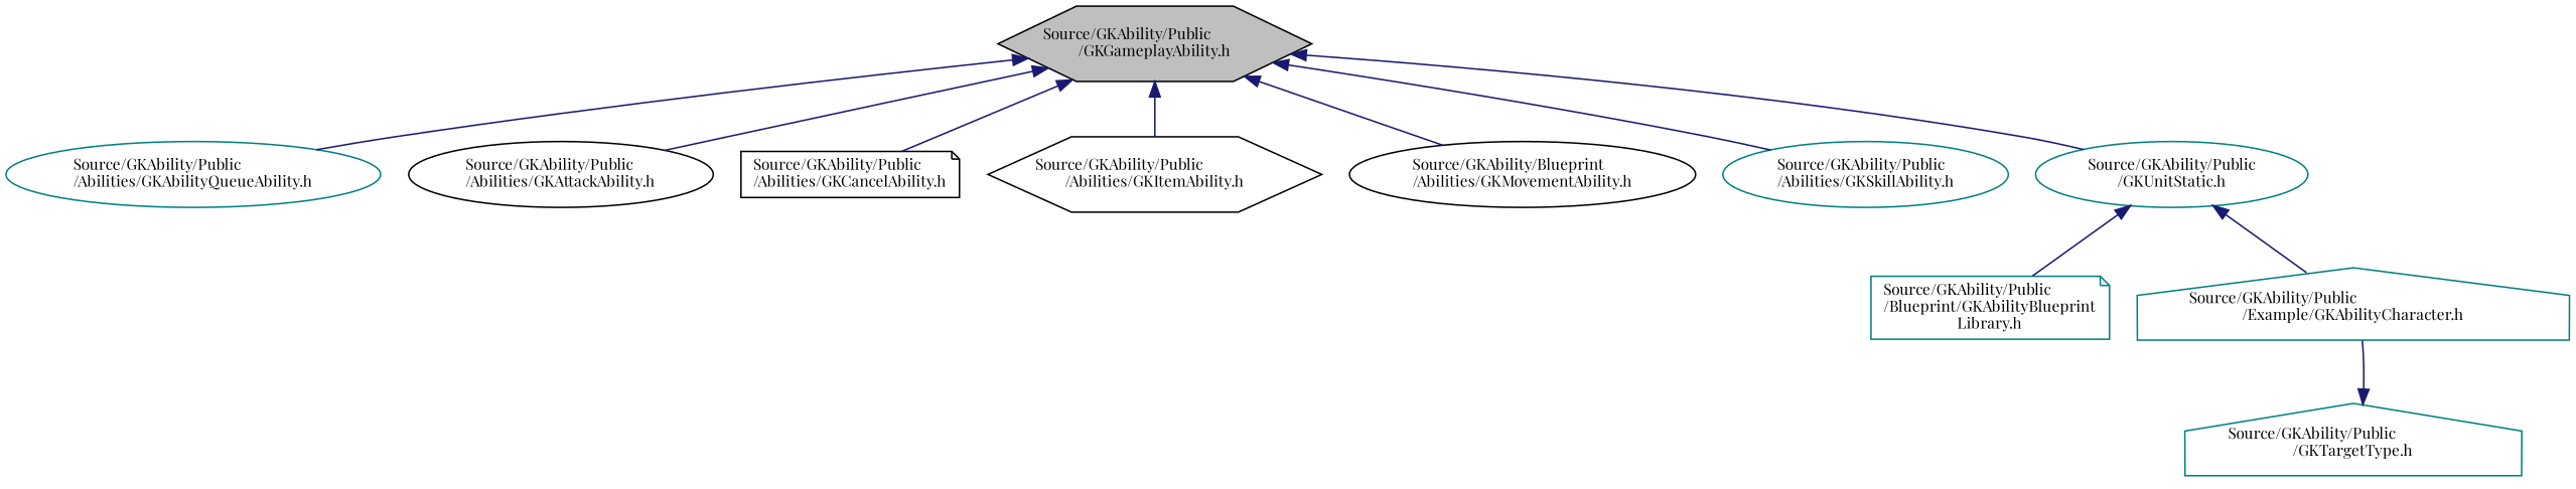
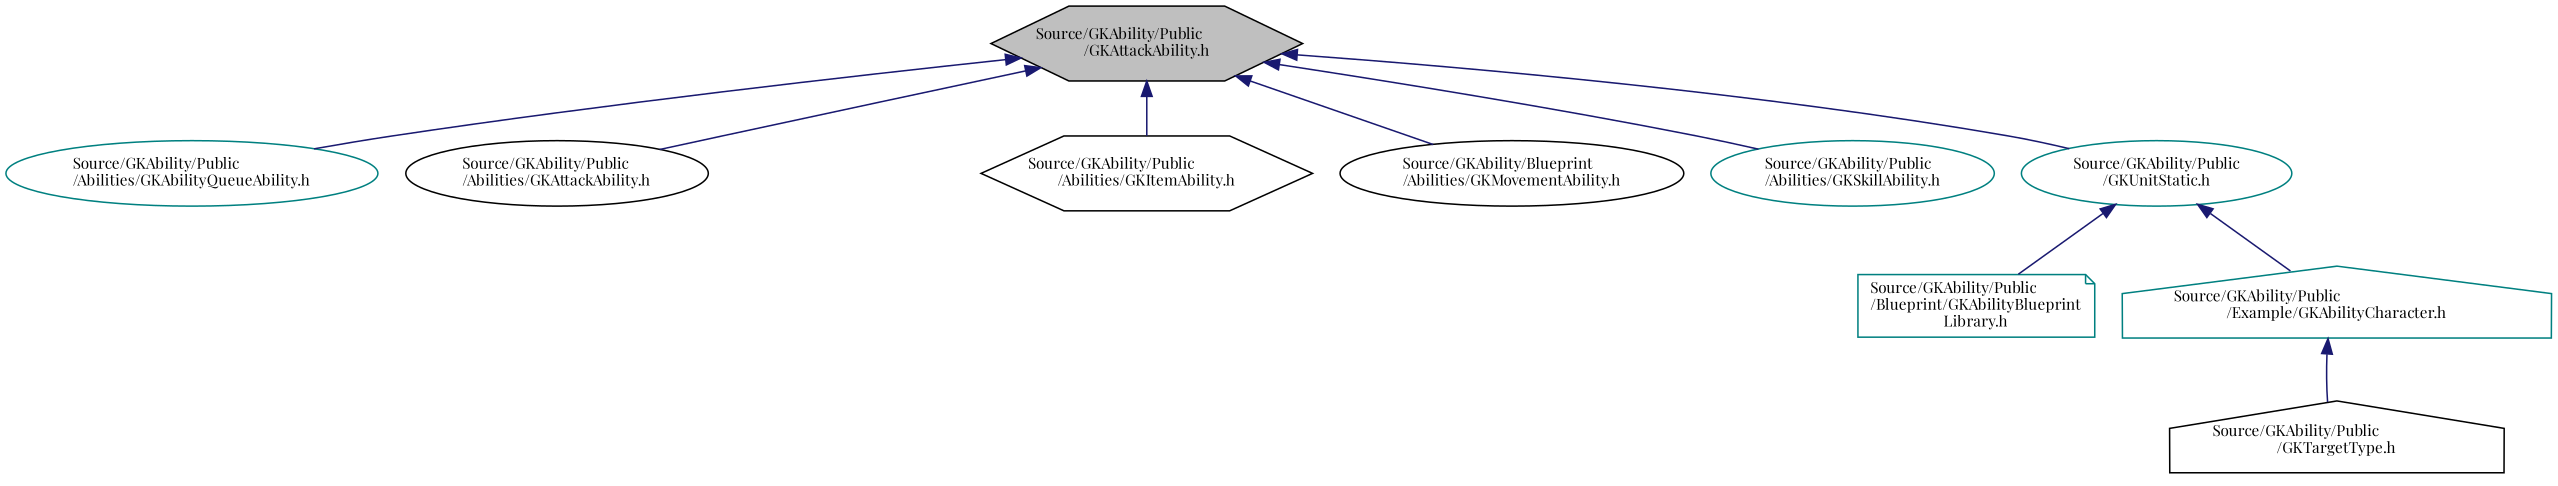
  digraph {
    fontname="Playfair Display"
    node [color=black fillcolor=white fontname="Playfair Display" fontsize=10 shape=ellipse style=filled]
    edge [color=midnightblue dir=back fontname="Playfair Display" fontsize=10 labelfontname=Helvetica labelfontsize=10 style=solid]
-   n1 [fillcolor=grey75 fontcolor=black height=0.2 label="Source/GKAbility/Public\l/GKGameplayAbility.h" shape=hexagon width=0.4]
+   n1 [fillcolor=grey75 fontcolor=black height=0.2 label="Source/GKAbility/Public\l/GKAttackAbility.h" shape=hexagon width=0.4]
    n2 [color=teal height=0.2 label="Source/GKAbility/Public\l/Abilities/GKAbilityQueueAbility.h" width=0.4]
    n3 [height=0.2 label="Source/GKAbility/Public\l/Abilities/GKAttackAbility.h" width=0.4]
-   n4 [height=0.2 label="Source/GKAbility/Public\l/Abilities/GKCancelAbility.h" shape=note width=0.4]
    n5 [height=0.2 label="Source/GKAbility/Public\l/Abilities/GKItemAbility.h" shape=hexagon width=0.4]
    n6 [height=0.2 label="Source/GKAbility/Blueprint\l/Abilities/GKMovementAbility.h" width=0.4]
    n7 [color=teal height=0.2 label="Source/GKAbility/Public\l/Abilities/GKSkillAbility.h" width=0.4]
    n8 [color=teal height=0.2 label="Source/GKAbility/Public\l/GKUnitStatic.h" width=0.4]
    n9 [color=teal height=0.2 label="Source/GKAbility/Public\l/Blueprint/GKAbilityBlueprint\lLibrary.h" shape=note width=0.4]
    n10 [color=teal height=0.2 label="Source/GKAbility/Public\l/Example/GKAbilityCharacter.h" shape=house width=0.4]
-   n11 [color=teal height=0.2 label="Source/GKAbility/Public\l/GKTargetType.h" shape=house width=0.4]
+   n11 [height=0.2 label="Source/GKAbility/Public\l/GKTargetType.h" shape=house width=0.4]
    n1 -> n2
    n1 -> n3
-   n1 -> n4
    n1 -> n5
    n1 -> n6
    n1 -> n7
    n1 -> n8
    n8 -> n9
    n8 -> n10
-   n11 -> n10
+   n10 -> n11
  }
